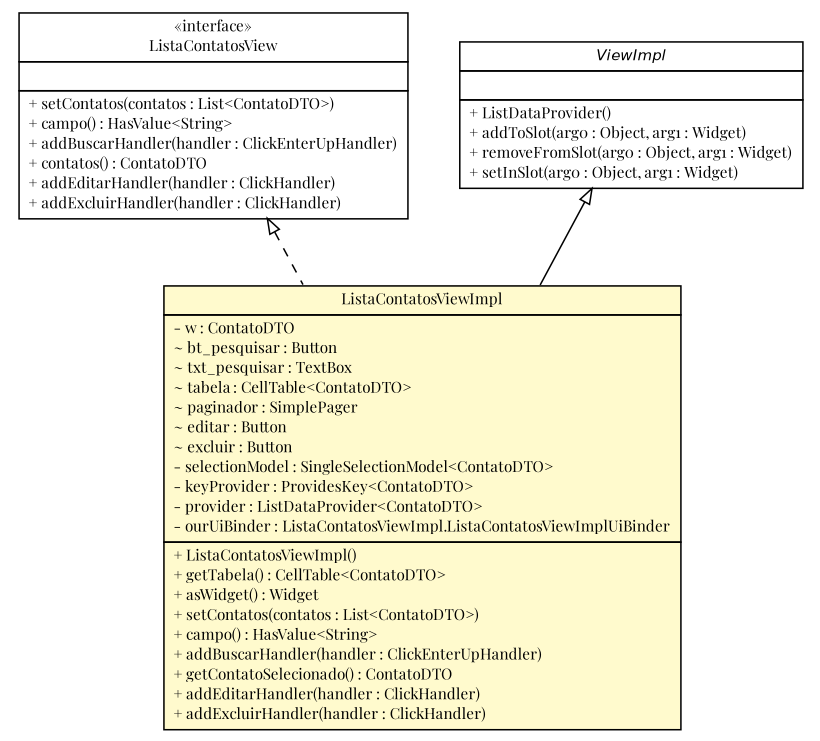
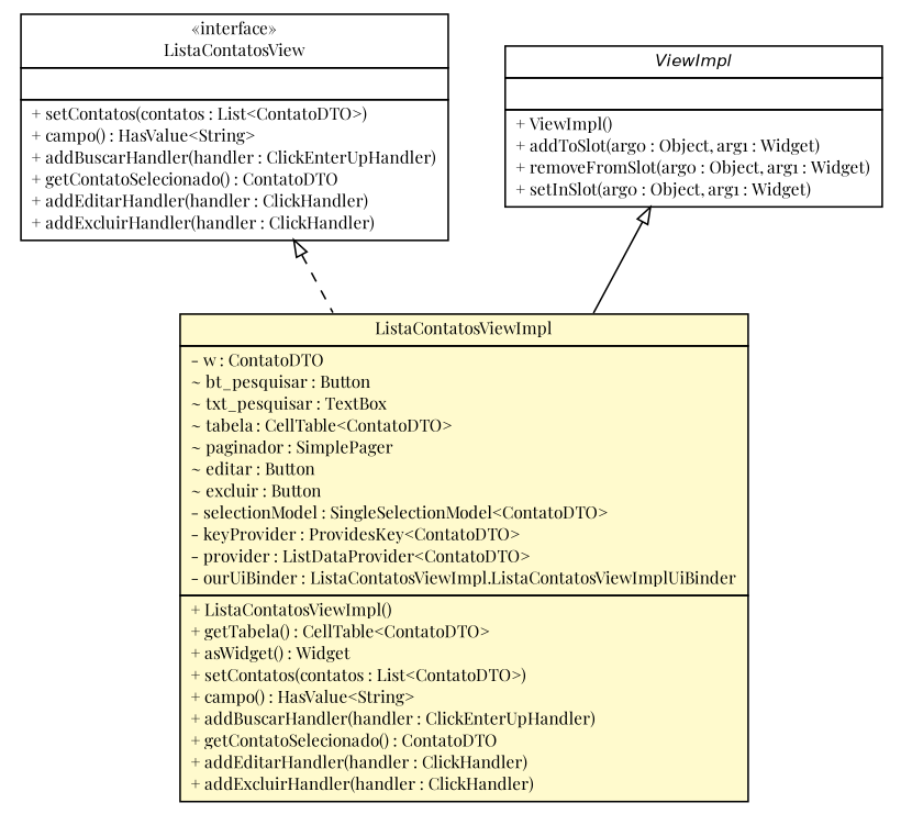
  digraph {
    fontname="Playfair Display"
    nodesep=0.25
    ranksep=0.5
    node [fontcolor=black fontname="Playfair Display" fontsize=10.0 shape=plaintext]
    edge [arrowtail=empty dir=back fontname="Playfair Display" fontsize=10 headport=p labelfontname=Helvetica labelfontsize=10 tailport=p]
    n1 [label=<<table title="br.net.meditec.client.telas.contato.ListaContatosViewImpl" border="0" cellborder="1" cellspacing="0" cellpadding="2" port="p" bgcolor="lemonChiffon" href="./ListaContatosViewImpl.html"> 		<tr><td><table border="0" cellspacing="0" cellpadding="1"> <tr><td align="center" balign="center"> ListaContatosViewImpl </td></tr> 		</table></td></tr> 		<tr><td><table border="0" cellspacing="0" cellpadding="1"> <tr><td align="left" balign="left"> - w : ContatoDTO </td></tr> <tr><td align="left" balign="left"> ~ bt_pesquisar : Button </td></tr> <tr><td align="left" balign="left"> ~ txt_pesquisar : TextBox </td></tr> <tr><td align="left" balign="left"> ~ tabela : CellTable&lt;ContatoDTO&gt; </td></tr> <tr><td align="left" balign="left"> ~ paginador : SimplePager </td></tr> <tr><td align="left" balign="left"> ~ editar : Button </td></tr> <tr><td align="left" balign="left"> ~ excluir : Button </td></tr> <tr><td align="left" balign="left"> - selectionModel : SingleSelectionModel&lt;ContatoDTO&gt; </td></tr> <tr><td align="left" balign="left"> - keyProvider : ProvidesKey&lt;ContatoDTO&gt; </td></tr> <tr><td align="left" balign="left"> - provider : ListDataProvider&lt;ContatoDTO&gt; </td></tr> <tr><td align="left" balign="left"> - ourUiBinder : ListaContatosViewImpl.ListaContatosViewImplUiBinder </td></tr> 		</table></td></tr> 		<tr><td><table border="0" cellspacing="0" cellpadding="1"> <tr><td align="left" balign="left"> + ListaContatosViewImpl() </td></tr> <tr><td align="left" balign="left"> + getTabela() : CellTable&lt;ContatoDTO&gt; </td></tr> <tr><td align="left" balign="left"> + asWidget() : Widget </td></tr> <tr><td align="left" balign="left"> + setContatos(contatos : List&lt;ContatoDTO&gt;) </td></tr> <tr><td align="left" balign="left"> + campo() : HasValue&lt;String&gt; </td></tr> <tr><td align="left" balign="left"> + addBuscarHandler(handler : ClickEnterUpHandler) </td></tr> <tr><td align="left" balign="left"> + getContatoSelecionado() : ContatoDTO </td></tr> <tr><td align="left" balign="left"> + addEditarHandler(handler : ClickHandler) </td></tr> <tr><td align="left" balign="left"> + addExcluirHandler(handler : ClickHandler) </td></tr> 		</table></td></tr> 		</table>>]
-   n2 [label=<<table title="br.net.meditec.client.telas.contato.ListaContatosPresenter.ListaContatosView" border="0" cellborder="1" cellspacing="0" cellpadding="2" port="p" href="./ListaContatosPresenter.ListaContatosView.html"> 		<tr><td><table border="0" cellspacing="0" cellpadding="1"> <tr><td align="center" balign="center"> &#171;interface&#187; </td></tr> <tr><td align="center" balign="center"> ListaContatosView </td></tr> 		</table></td></tr> 		<tr><td><table border="0" cellspacing="0" cellpadding="1"> <tr><td align="left" balign="left">  </td></tr> 		</table></td></tr> 		<tr><td><table border="0" cellspacing="0" cellpadding="1"> <tr><td align="left" balign="left"> + setContatos(contatos : List&lt;ContatoDTO&gt;) </td></tr> <tr><td align="left" balign="left"> + campo() : HasValue&lt;String&gt; </td></tr> <tr><td align="left" balign="left"> + addBuscarHandler(handler : ClickEnterUpHandler) </td></tr> <tr><td align="left" balign="left"> + contatos() : ContatoDTO </td></tr> <tr><td align="left" balign="left"> + addEditarHandler(handler : ClickHandler) </td></tr> <tr><td align="left" balign="left"> + addExcluirHandler(handler : ClickHandler) </td></tr> 		</table></td></tr> 		</table>>]
-   n3 [label=<<table title="com.gwtplatform.mvp.client.ViewImpl" border="0" cellborder="1" cellspacing="0" cellpadding="2" port="p" href="http://java.sun.com/j2se/1.4.2/docs/api/com/gwtplatform/mvp/client/ViewImpl.html"> 		<tr><td><table border="0" cellspacing="0" cellpadding="1"> <tr><td align="center" balign="center"><font face="Helvetica-Oblique"> ViewImpl </font></td></tr> 		</table></td></tr> 		<tr><td><table border="0" cellspacing="0" cellpadding="1"> <tr><td align="left" balign="left">  </td></tr> 		</table></td></tr> 		<tr><td><table border="0" cellspacing="0" cellpadding="1"> <tr><td align="left" balign="left"> + ListDataProvider() </td></tr> <tr><td align="left" balign="left"> + addToSlot(arg0 : Object, arg1 : Widget) </td></tr> <tr><td align="left" balign="left"> + removeFromSlot(arg0 : Object, arg1 : Widget) </td></tr> <tr><td align="left" balign="left"> + setInSlot(arg0 : Object, arg1 : Widget) </td></tr> 		</table></td></tr> 		</table>>]
+   n2 [label=<<table title="br.net.meditec.client.telas.contato.ListaContatosPresenter.ListaContatosView" border="0" cellborder="1" cellspacing="0" cellpadding="2" port="p" href="./ListaContatosPresenter.ListaContatosView.html"> 		<tr><td><table border="0" cellspacing="0" cellpadding="1"> <tr><td align="center" balign="center"> &#171;interface&#187; </td></tr> <tr><td align="center" balign="center"> ListaContatosView </td></tr> 		</table></td></tr> 		<tr><td><table border="0" cellspacing="0" cellpadding="1"> <tr><td align="left" balign="left">  </td></tr> 		</table></td></tr> 		<tr><td><table border="0" cellspacing="0" cellpadding="1"> <tr><td align="left" balign="left"> + setContatos(contatos : List&lt;ContatoDTO&gt;) </td></tr> <tr><td align="left" balign="left"> + campo() : HasValue&lt;String&gt; </td></tr> <tr><td align="left" balign="left"> + addBuscarHandler(handler : ClickEnterUpHandler) </td></tr> <tr><td align="left" balign="left"> + getContatoSelecionado() : ContatoDTO </td></tr> <tr><td align="left" balign="left"> + addEditarHandler(handler : ClickHandler) </td></tr> <tr><td align="left" balign="left"> + addExcluirHandler(handler : ClickHandler) </td></tr> 		</table></td></tr> 		</table>>]
+   n3 [label=<<table title="com.gwtplatform.mvp.client.ViewImpl" border="0" cellborder="1" cellspacing="0" cellpadding="2" port="p" href="http://java.sun.com/j2se/1.4.2/docs/api/com/gwtplatform/mvp/client/ViewImpl.html"> 		<tr><td><table border="0" cellspacing="0" cellpadding="1"> <tr><td align="center" balign="center"><font face="Helvetica-Oblique"> ViewImpl </font></td></tr> 		</table></td></tr> 		<tr><td><table border="0" cellspacing="0" cellpadding="1"> <tr><td align="left" balign="left">  </td></tr> 		</table></td></tr> 		<tr><td><table border="0" cellspacing="0" cellpadding="1"> <tr><td align="left" balign="left"> + ViewImpl() </td></tr> <tr><td align="left" balign="left"> + addToSlot(arg0 : Object, arg1 : Widget) </td></tr> <tr><td align="left" balign="left"> + removeFromSlot(arg0 : Object, arg1 : Widget) </td></tr> <tr><td align="left" balign="left"> + setInSlot(arg0 : Object, arg1 : Widget) </td></tr> 		</table></td></tr> 		</table>>]
    n2 -> n1 [style=dashed]
    n3 -> n1
  }
